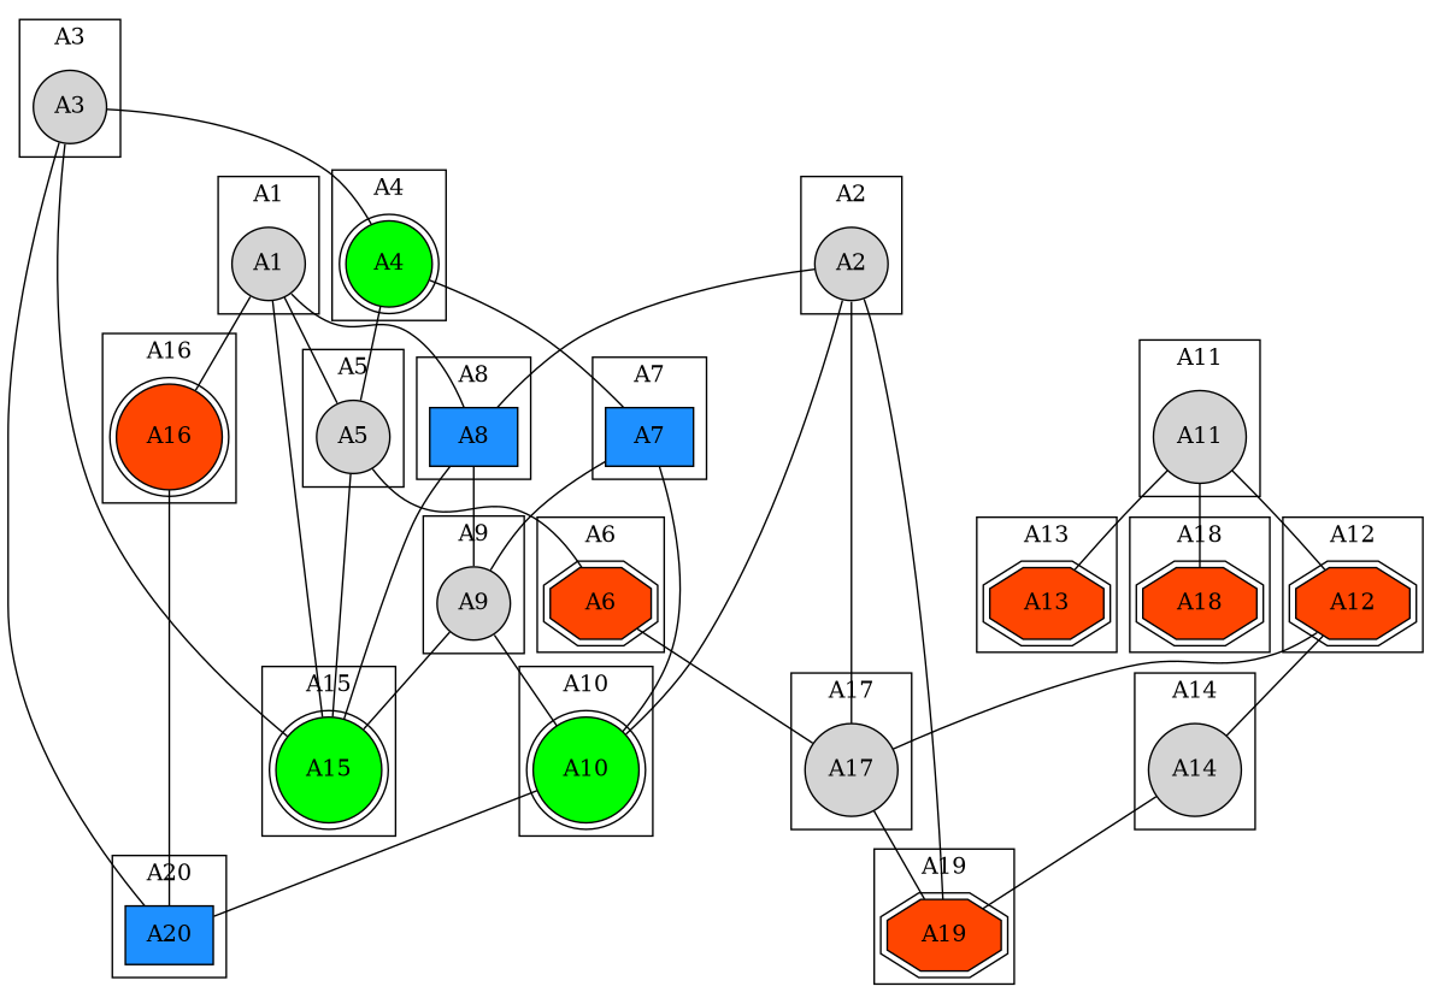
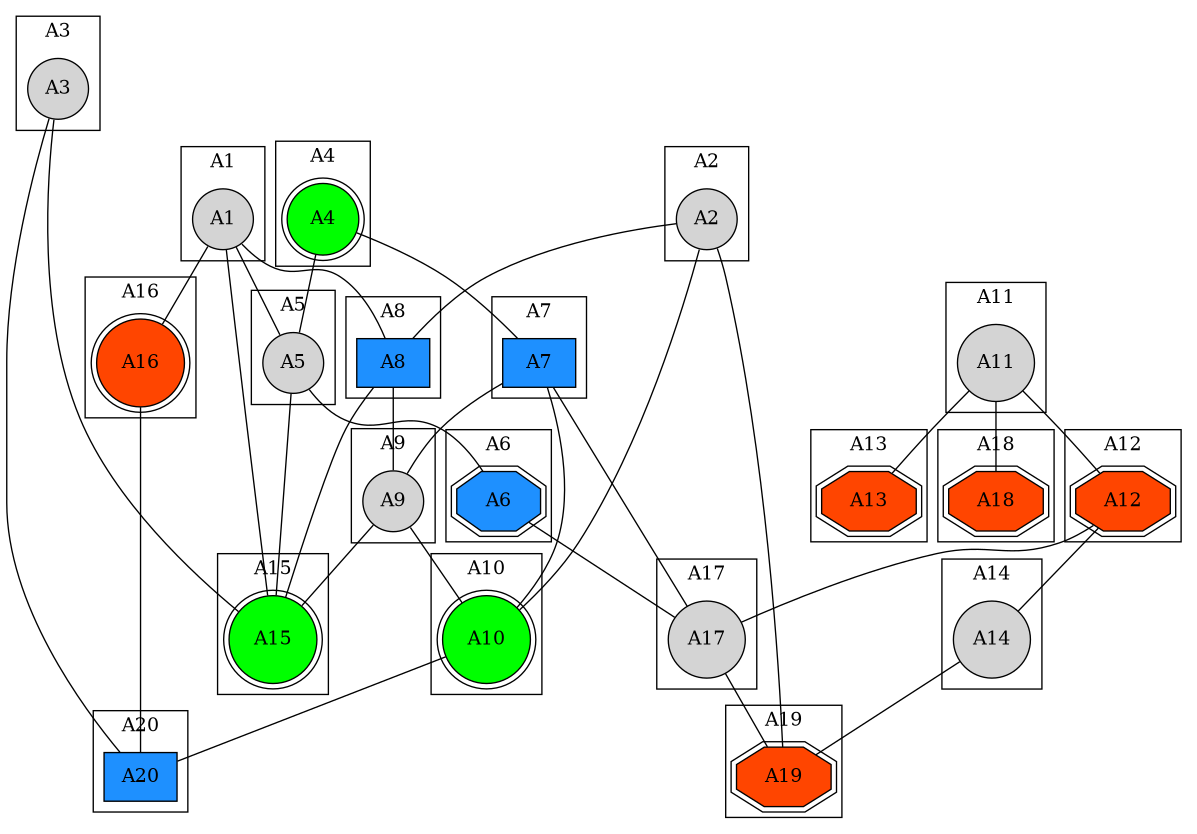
  graph {
    node [fillcolor=grey83 fontcolor=black shape=circle style=filled]
    A2
    A10 [fillcolor=green1 shape=doublecircle]
    A1
    A3
    A4 [fillcolor=green1 shape=doublecircle]
    A5
-   A6 [fillcolor=orangered shape=doubleoctagon]
+   A6 [fillcolor=dodgerblue shape=doubleoctagon]
    A7 [fillcolor=dodgerblue shape=doublebox]
    A8 [fillcolor=dodgerblue shape=doublebox]
    A9
    A11
    A12 [fillcolor=orangered shape=doubleoctagon]
    A13 [fillcolor=orangered shape=doubleoctagon]
    A14
    A15 [fillcolor=green1 shape=doublecircle]
    A16 [fillcolor=orangered shape=doublecircle]
    A17
    A18 [fillcolor=orangered shape=doubleoctagon]
    A19 [fillcolor=orangered shape=doubleoctagon]
    A20 [fillcolor=dodgerblue shape=doublebox]
    subgraph cluster_1 {
      label=A2
      A2
    }
    subgraph cluster_2 {
      label=A10
      A10
    }
    subgraph cluster_3 {
      label=A1
      A1
    }
    subgraph cluster_4 {
      label=A3
      A3
    }
    subgraph cluster_5 {
      label=A4
      A4
    }
    subgraph cluster_6 {
      label=A5
      A5
    }
    subgraph cluster_7 {
      label=A6
      A6
    }
    subgraph cluster_8 {
      label=A7
      A7
    }
    subgraph cluster_9 {
      label=A8
      A8
    }
    subgraph cluster_10 {
      label=A9
      A9
    }
    subgraph cluster_11 {
      label=A11
      A11
    }
    subgraph cluster_12 {
      label=A12
      A12
    }
    subgraph cluster_13 {
      label=A13
      A13
    }
    subgraph cluster_14 {
      label=A14
      A14
    }
    subgraph cluster_15 {
      label=A15
      A15
    }
    subgraph cluster_16 {
      label=A16
      A16
    }
    subgraph cluster_17 {
      label=A17
      A17
    }
    subgraph cluster_18 {
      label=A18
      A18
    }
    subgraph cluster_19 {
      label=A19
      A19
    }
    subgraph cluster_20 {
      label=A20
      A20
    }
    A2 -- A10
    A2 -- A8
-   A2 -- A17
+   A7 -- A17
    A2 -- A19
    A10 -- A20
    A1 -- A5
    A1 -- A8
    A1 -- A15
    A1 -- A16
-   A3 -- A4
    A3 -- A15
    A3 -- A20
    A4 -- A5
    A4 -- A7
    A5 -- A6
    A5 -- A15
    A6 -- A17
    A7 -- A10
    A7 -- A9
    A8 -- A9
    A8 -- A15
    A9 -- A10
    A9 -- A15
    A11 -- A12
    A11 -- A13
    A11 -- A18
    A12 -- A14
    A12 -- A17
    A14 -- A19
    A16 -- A20
    A17 -- A19
  }
